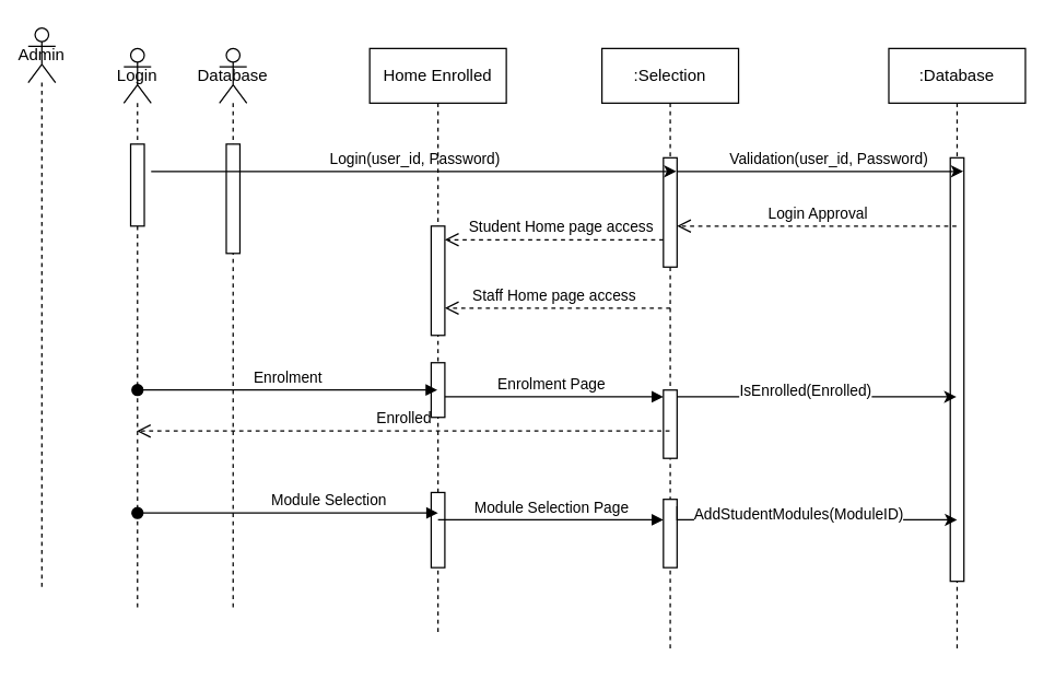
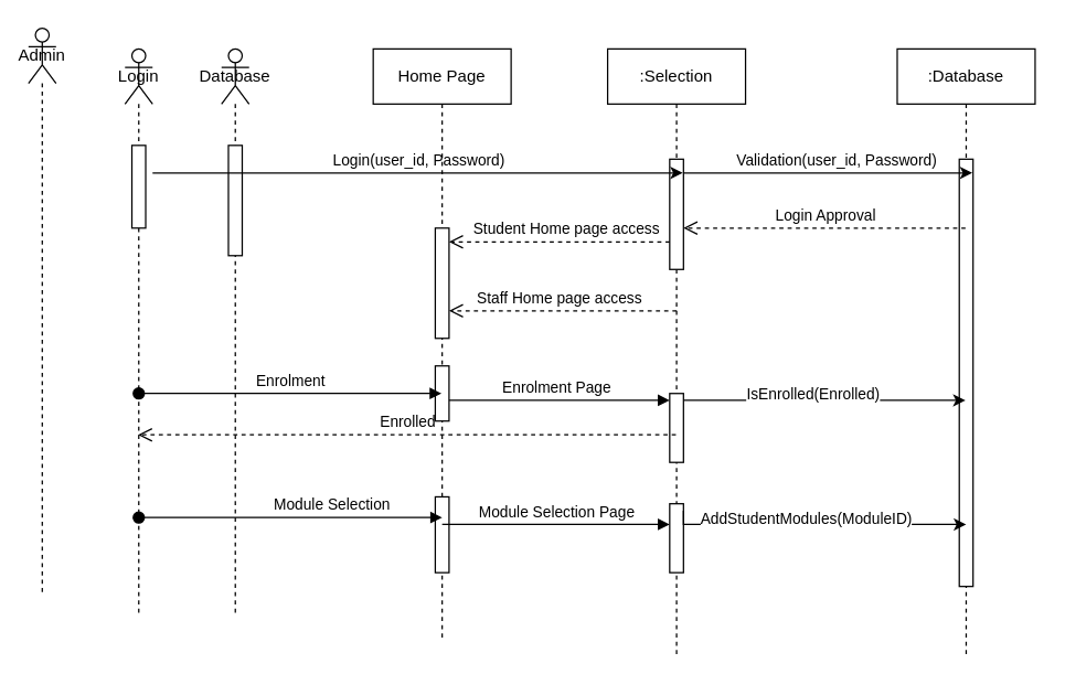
  <mxCell id="0" />
  <mxCell id="1" parent="0" />
  <mxCell id="2" value="Login" style="shape=umlLifeline;perimeter=lifelinePerimeter;whiteSpace=wrap;html=1;container=1;dropTarget=0;collapsible=0;recursiveResize=0;outlineConnect=0;portConstraint=eastwest;newEdgeStyle={&quot;curved&quot;:0,&quot;rounded&quot;:0};participant=umlActor;" vertex="1" parent="1"><mxGeometry x="90" y="35" width="20" height="410" as="geometry" /></mxCell>
  <mxCell id="3" value="" style="html=1;points=[[0,0,0,0,5],[0,1,0,0,-5],[1,0,0,0,5],[1,1,0,0,-5]];perimeter=orthogonalPerimeter;outlineConnect=0;targetShapes=umlLifeline;portConstraint=eastwest;newEdgeStyle={&quot;curved&quot;:0,&quot;rounded&quot;:0};" vertex="1" parent="2"><mxGeometry x="5" y="70" width="10" height="60" as="geometry" /></mxCell>
  <mxCell id="4" value="Database" style="shape=umlLifeline;perimeter=lifelinePerimeter;whiteSpace=wrap;html=1;container=1;dropTarget=0;collapsible=0;recursiveResize=0;outlineConnect=0;portConstraint=eastwest;newEdgeStyle={&quot;curved&quot;:0,&quot;rounded&quot;:0};participant=umlActor;" vertex="1" parent="1"><mxGeometry x="160" y="35" width="20" height="410" as="geometry" /></mxCell>
  <mxCell id="5" value="" style="html=1;points=[[0,0,0,0,5],[0,1,0,0,-5],[1,0,0,0,5],[1,1,0,0,-5]];perimeter=orthogonalPerimeter;outlineConnect=0;targetShapes=umlLifeline;portConstraint=eastwest;newEdgeStyle={&quot;curved&quot;:0,&quot;rounded&quot;:0};" vertex="1" parent="4"><mxGeometry x="5" y="70" width="10" height="80" as="geometry" /></mxCell>
  <mxCell id="6" value="Admin" style="shape=umlLifeline;perimeter=lifelinePerimeter;whiteSpace=wrap;html=1;container=1;dropTarget=0;collapsible=0;recursiveResize=0;outlineConnect=0;portConstraint=eastwest;newEdgeStyle={&quot;curved&quot;:0,&quot;rounded&quot;:0};participant=umlActor;" vertex="1" parent="1"><mxGeometry x="20" y="20" width="20" height="410" as="geometry" /></mxCell>
  <mxCell id="7" value=":Selection" style="shape=umlLifeline;perimeter=lifelinePerimeter;whiteSpace=wrap;html=1;container=1;dropTarget=0;collapsible=0;recursiveResize=0;outlineConnect=0;portConstraint=eastwest;newEdgeStyle={&quot;curved&quot;:0,&quot;rounded&quot;:0};" vertex="1" parent="1"><mxGeometry x="440" y="35" width="100" height="440" as="geometry" /></mxCell>
  <mxCell id="8" value="" style="html=1;points=[[0,0,0,0,5],[0,1,0,0,-5],[1,0,0,0,5],[1,1,0,0,-5]];perimeter=orthogonalPerimeter;outlineConnect=0;targetShapes=umlLifeline;portConstraint=eastwest;newEdgeStyle={&quot;curved&quot;:0,&quot;rounded&quot;:0};" vertex="1" parent="7"><mxGeometry x="45" y="80" width="10" height="80" as="geometry" /></mxCell>
  <mxCell id="9" value="" style="html=1;points=[[0,0,0,0,5],[0,1,0,0,-5],[1,0,0,0,5],[1,1,0,0,-5]];perimeter=orthogonalPerimeter;outlineConnect=0;targetShapes=umlLifeline;portConstraint=eastwest;newEdgeStyle={&quot;curved&quot;:0,&quot;rounded&quot;:0};" vertex="1" parent="7"><mxGeometry x="45" y="250" width="10" height="50" as="geometry" /></mxCell>
  <mxCell id="10" value="" style="html=1;points=[[0,0,0,0,5],[0,1,0,0,-5],[1,0,0,0,5],[1,1,0,0,-5]];perimeter=orthogonalPerimeter;outlineConnect=0;targetShapes=umlLifeline;portConstraint=eastwest;newEdgeStyle={&quot;curved&quot;:0,&quot;rounded&quot;:0};" vertex="1" parent="7"><mxGeometry x="45" y="330" width="10" height="50" as="geometry" /></mxCell>
  <mxCell id="11" value=":Database" style="shape=umlLifeline;perimeter=lifelinePerimeter;whiteSpace=wrap;html=1;container=1;dropTarget=0;collapsible=0;recursiveResize=0;outlineConnect=0;portConstraint=eastwest;newEdgeStyle={&quot;curved&quot;:0,&quot;rounded&quot;:0};" vertex="1" parent="1"><mxGeometry x="650" y="35" width="100" height="440" as="geometry" /></mxCell>
  <mxCell id="12" value="" style="html=1;points=[[0,0,0,0,5],[0,1,0,0,-5],[1,0,0,0,5],[1,1,0,0,-5]];perimeter=orthogonalPerimeter;outlineConnect=0;targetShapes=umlLifeline;portConstraint=eastwest;newEdgeStyle={&quot;curved&quot;:0,&quot;rounded&quot;:0};" vertex="1" parent="11"><mxGeometry x="45" y="80" width="10" height="310" as="geometry" /></mxCell>
  <mxCell id="13" style="edgeStyle=orthogonalEdgeStyle;rounded=0;orthogonalLoop=1;jettySize=auto;html=1;curved=0;" edge="1" parent="1" source="8"><mxGeometry relative="1" as="geometry"><mxPoint x="704.5" y="125" as="targetPoint" /><Array as="points"><mxPoint x="565" y="125" /><mxPoint x="565" y="125" /></Array></mxGeometry></mxCell>
  <mxCell id="14" value="Validation(user_id, Password)" style="edgeLabel;html=1;align=center;verticalAlign=middle;resizable=0;points=[];" vertex="1" connectable="0" parent="13"><mxGeometry x="0.116" relative="1" as="geometry"><mxPoint x="-7" y="-10" as="offset" /></mxGeometry></mxCell>
  <mxCell id="15" style="edgeStyle=orthogonalEdgeStyle;rounded=0;orthogonalLoop=1;jettySize=auto;html=1;curved=0;" edge="1" parent="1"><mxGeometry relative="1" as="geometry"><mxPoint x="494.5" y="125" as="targetPoint" /><mxPoint x="110" y="125" as="sourcePoint" /><Array as="points"><mxPoint x="385" y="125" /><mxPoint x="385" y="125" /></Array></mxGeometry></mxCell>
  <mxCell id="16" value="Login(user_id, Password)" style="edgeLabel;html=1;align=center;verticalAlign=middle;resizable=0;points=[];" vertex="1" connectable="0" parent="15"><mxGeometry x="-0.052" y="-1" relative="1" as="geometry"><mxPoint x="10" y="-11" as="offset" /></mxGeometry></mxCell>
  <mxCell id="17" value="Student Home page access" style="html=1;verticalAlign=bottom;endArrow=open;dashed=1;endSize=8;curved=0;rounded=0;" edge="1" parent="1"><mxGeometry x="-0.062" relative="1" as="geometry"><mxPoint x="485" y="175" as="sourcePoint" /><mxPoint x="325" y="175" as="targetPoint" /><mxPoint as="offset" /></mxGeometry></mxCell>
  <mxCell id="18" value="Enrolment Page" style="html=1;verticalAlign=bottom;endArrow=block;curved=0;rounded=0;entryX=0;entryY=0;entryDx=0;entryDy=5;" edge="1" target="9" parent="1"><mxGeometry relative="1" as="geometry"><mxPoint x="319.5" y="290" as="sourcePoint" /></mxGeometry></mxCell>
  <mxCell id="19" value="Staff Home page access" style="html=1;verticalAlign=bottom;endArrow=open;dashed=1;endSize=8;curved=0;rounded=0;exitX=0.5;exitY=0.75;exitDx=0;exitDy=0;exitPerimeter=0;" edge="1" parent="1"><mxGeometry x="0.026" relative="1" as="geometry"><mxPoint x="490" y="225" as="sourcePoint" /><mxPoint x="325" y="225" as="targetPoint" /><mxPoint as="offset" /></mxGeometry></mxCell>
  <mxCell id="20" value="Login Approval" style="html=1;verticalAlign=bottom;endArrow=open;dashed=1;endSize=8;curved=0;rounded=0;" edge="1" parent="1" source="11" target="8"><mxGeometry relative="1" as="geometry"><mxPoint x="610" y="165" as="sourcePoint" /><mxPoint x="530" y="165" as="targetPoint" /><Array as="points"><mxPoint x="570" y="165" /></Array></mxGeometry></mxCell>
  <mxCell id="21" style="edgeStyle=orthogonalEdgeStyle;rounded=0;orthogonalLoop=1;jettySize=auto;html=1;curved=0;exitX=1;exitY=0;exitDx=0;exitDy=5;exitPerimeter=0;" edge="1" parent="1" source="9"><mxGeometry relative="1" as="geometry"><mxPoint x="699.5" y="290" as="targetPoint" /><Array as="points"><mxPoint x="630" y="290" /><mxPoint x="630" y="290" /></Array></mxGeometry></mxCell>
  <mxCell id="22" value="IsEnrolled(Enrolled)" style="edgeLabel;html=1;align=center;verticalAlign=middle;resizable=0;points=[];" vertex="1" connectable="0" parent="21"><mxGeometry x="-0.088" y="-1" relative="1" as="geometry"><mxPoint y="-6" as="offset" /></mxGeometry></mxCell>
  <mxCell id="23" value="Enrolled" style="html=1;verticalAlign=bottom;endArrow=open;dashed=1;endSize=8;curved=0;rounded=0;" edge="1" parent="1"><mxGeometry relative="1" as="geometry"><mxPoint x="99.5" y="315" as="targetPoint" /><mxPoint x="489.5" y="315" as="sourcePoint" /></mxGeometry></mxCell>
- <mxCell id="24" value="Home Enrolled" style="shape=umlLifeline;perimeter=lifelinePerimeter;whiteSpace=wrap;html=1;container=1;dropTarget=0;collapsible=0;recursiveResize=0;outlineConnect=0;portConstraint=eastwest;newEdgeStyle={&quot;curved&quot;:0,&quot;rounded&quot;:0};" vertex="1" parent="1"><mxGeometry x="270" y="35" width="100" height="430" as="geometry" /></mxCell>
+ <mxCell id="24" value="Home Page" style="shape=umlLifeline;perimeter=lifelinePerimeter;whiteSpace=wrap;html=1;container=1;dropTarget=0;collapsible=0;recursiveResize=0;outlineConnect=0;portConstraint=eastwest;newEdgeStyle={&quot;curved&quot;:0,&quot;rounded&quot;:0};" vertex="1" parent="1"><mxGeometry x="270" y="35" width="100" height="430" as="geometry" /></mxCell>
  <mxCell id="25" value="" style="html=1;points=[[0,0,0,0,5],[0,1,0,0,-5],[1,0,0,0,5],[1,1,0,0,-5]];perimeter=orthogonalPerimeter;outlineConnect=0;targetShapes=umlLifeline;portConstraint=eastwest;newEdgeStyle={&quot;curved&quot;:0,&quot;rounded&quot;:0};" vertex="1" parent="24"><mxGeometry x="45" y="130" width="10" height="80" as="geometry" /></mxCell>
  <mxCell id="26" value="" style="html=1;points=[[0,0,0,0,5],[0,1,0,0,-5],[1,0,0,0,5],[1,1,0,0,-5]];perimeter=orthogonalPerimeter;outlineConnect=0;targetShapes=umlLifeline;portConstraint=eastwest;newEdgeStyle={&quot;curved&quot;:0,&quot;rounded&quot;:0};" vertex="1" parent="24"><mxGeometry x="45" y="230" width="10" height="40" as="geometry" /></mxCell>
  <mxCell id="27" value="" style="html=1;points=[[0,0,0,0,5],[0,1,0,0,-5],[1,0,0,0,5],[1,1,0,0,-5]];perimeter=orthogonalPerimeter;outlineConnect=0;targetShapes=umlLifeline;portConstraint=eastwest;newEdgeStyle={&quot;curved&quot;:0,&quot;rounded&quot;:0};" vertex="1" parent="24"><mxGeometry x="45" y="325" width="10" height="55" as="geometry" /></mxCell>
  <mxCell id="28" value="Module Selection Page" style="html=1;verticalAlign=bottom;endArrow=block;curved=0;rounded=0;" edge="1" parent="1" target="10"><mxGeometry relative="1" as="geometry"><mxPoint x="320" y="380" as="sourcePoint" /><mxPoint x="480" y="380" as="targetPoint" /></mxGeometry></mxCell>
  <mxCell id="29" style="edgeStyle=orthogonalEdgeStyle;rounded=0;orthogonalLoop=1;jettySize=auto;html=1;curved=0;exitX=1;exitY=0;exitDx=0;exitDy=5;exitPerimeter=0;" edge="1" parent="1" source="10"><mxGeometry relative="1" as="geometry"><mxPoint x="700" y="380" as="targetPoint" /><Array as="points"><mxPoint x="630.5" y="380" /><mxPoint x="630.5" y="380" /></Array></mxGeometry></mxCell>
  <mxCell id="30" value="AddStudentModules(ModuleID)" style="edgeLabel;html=1;align=center;verticalAlign=middle;resizable=0;points=[];" vertex="1" connectable="0" parent="29"><mxGeometry x="-0.088" y="-1" relative="1" as="geometry"><mxPoint y="-6" as="offset" /></mxGeometry></mxCell>
  <mxCell id="31" value="Enrolment" style="html=1;verticalAlign=bottom;startArrow=oval;startFill=1;endArrow=block;startSize=8;curved=0;rounded=0;" edge="1" parent="1" target="24"><mxGeometry width="60" relative="1" as="geometry"><mxPoint x="100" y="285" as="sourcePoint" /><mxPoint x="160" y="285" as="targetPoint" /></mxGeometry></mxCell>
  <mxCell id="32" value="Module Selection" style="html=1;verticalAlign=bottom;startArrow=oval;startFill=1;endArrow=block;startSize=8;curved=0;rounded=0;" edge="1" parent="1"><mxGeometry x="0.273" width="60" relative="1" as="geometry"><mxPoint x="100" y="375" as="sourcePoint" /><mxPoint x="320" y="375" as="targetPoint" /><mxPoint as="offset" /></mxGeometry></mxCell>
